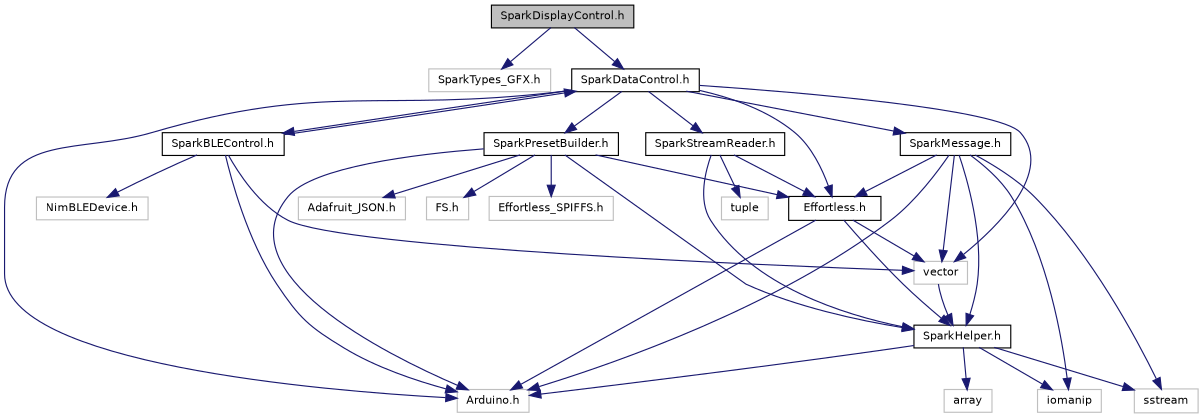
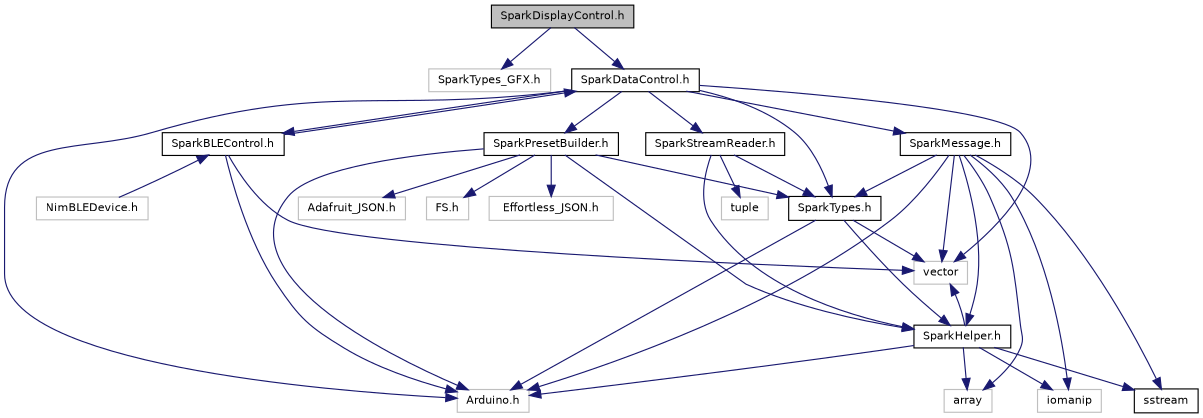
  digraph {
    node [color=grey75 fillcolor=white fontname=Helvetica fontsize=10 shape=record style=filled]
    edge [color=midnightblue fontname=Helvetica fontsize=10 labelfontname=Helvetica labelfontsize=10 style=solid]
    n1 [color=black fillcolor=grey75 fontcolor=black height=0.2 label="SparkDisplayControl.h" width=0.4]
    n2 [height=0.2 label="SparkTypes_GFX.h" width=0.4]
    n3 [color=black height=0.2 label="SparkDataControl.h" width=0.4]
    n4 [height=0.2 label=vector width=0.4]
    n5 [height=0.2 label="Arduino.h" width=0.4]
    n6 [color=black height=0.2 label="SparkBLEControl.h" width=0.4]
    n7 [color=black height=0.2 label="SparkMessage.h" width=0.4]
-   n8 [color=black height=0.2 label="Effortless.h" width=0.4]
+   n8 [color=black height=0.2 label="SparkTypes.h" width=0.4]
    n9 [color=black height=0.2 label="SparkPresetBuilder.h" width=0.4]
    n10 [color=black height=0.2 label="SparkStreamReader.h" width=0.4]
    n11 [height=0.2 label="NimBLEDevice.h" width=0.4]
    n12 [height=0.2 label=array width=0.4]
    n13 [height=0.2 label=iomanip width=0.4]
-   n14 [height=0.2 label=sstream width=0.4]
+   n14 [color=black height=0.2 label=sstream width=0.4]
    n15 [color=black height=0.2 label="SparkHelper.h" width=0.4]
    n16 [height=0.2 label="Adafruit_JSON.h" width=0.4]
    n17 [height=0.2 label="FS.h" width=0.4]
-   n18 [height=0.2 label="Effortless_SPIFFS.h" width=0.4]
+   n18 [height=0.2 label="Effortless_JSON.h" width=0.4]
    n19 [height=0.2 label=tuple width=0.4]
    n1 -> n2
    n1 -> n3
    n3 -> n4
    n3 -> n5
    n3 -> n6
    n3 -> n7
    n3 -> n8
    n3 -> n9
    n3 -> n10
    n6 -> n3
    n6 -> n4
    n6 -> n5
-   n6 -> n11
+   n11 -> n6
    n7 -> n4
    n7 -> n5
    n7 -> n8
+   n7 -> n12
    n7 -> n13
    n7 -> n14
    n7 -> n15
    n8 -> n4
    n8 -> n5
    n8 -> n15
    n9 -> n5
    n9 -> n8
    n9 -> n15
    n9 -> n16
    n9 -> n17
    n9 -> n18
    n10 -> n8
    n10 -> n15
    n10 -> n19
-   n4 -> n15
+   n15 -> n4
    n15 -> n5
    n15 -> n12
    n15 -> n13
    n15 -> n14
  }
